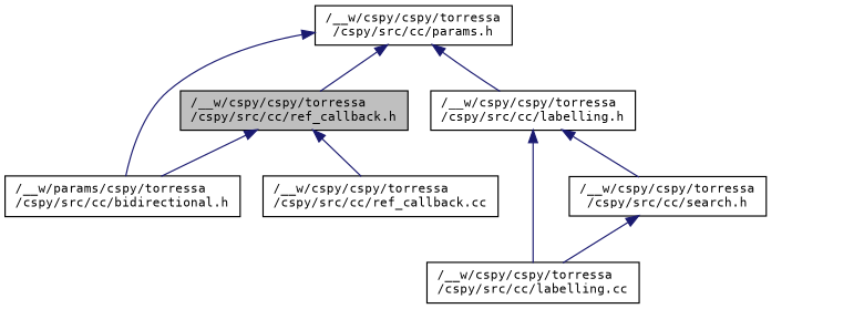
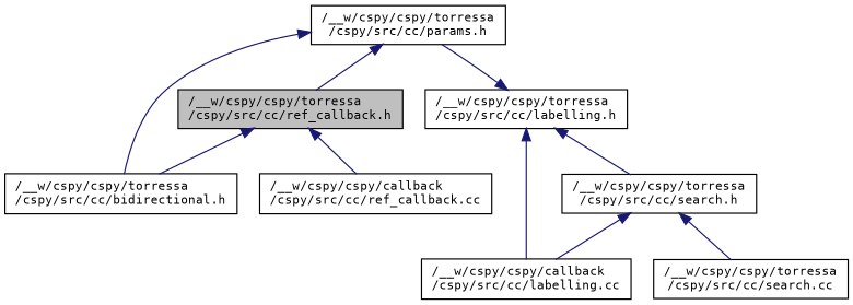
  digraph {
    fontname="DejaVu Sans Mono"
    node [color=black fontname="DejaVu Sans Mono" fontsize=10 shape=record]
    edge [color=midnightblue dir=back fontname="DejaVu Sans Mono" fontsize=10 labelfontname=Helvetica labelfontsize=10 style=solid]
    n1 [fillcolor=grey75 fontcolor=black height=0.2 label="/__w/cspy/cspy/torressa\l/cspy/src/cc/ref_callback.h" style=filled width=0.4]
-   n2 [height=0.2 label="/__w/params/cspy/torressa\l/cspy/src/cc/bidirectional.h" width=0.4]
-   n3 [height=0.2 label="/__w/cspy/cspy/torressa\l/cspy/src/cc/ref_callback.cc" width=0.4]
+   n2 [height=0.2 label="/__w/cspy/cspy/torressa\l/cspy/src/cc/bidirectional.h" width=0.4]
+   n3 [height=0.2 label="/__w/cspy/cspy/callback\l/cspy/src/cc/ref_callback.cc" width=0.4]
    n4 [height=0.2 label="/__w/cspy/cspy/torressa\l/cspy/src/cc/params.h" width=0.4]
    n5 [height=0.2 label="/__w/cspy/cspy/torressa\l/cspy/src/cc/labelling.h" width=0.4]
-   n6 [height=0.2 label="/__w/cspy/cspy/torressa\l/cspy/src/cc/labelling.cc" width=0.4]
+   n6 [height=0.2 label="/__w/cspy/cspy/callback\l/cspy/src/cc/labelling.cc" width=0.4]
    n7 [height=0.2 label="/__w/cspy/cspy/torressa\l/cspy/src/cc/search.h" width=0.4]
+   n8 [height=0.2 label="/__w/cspy/cspy/torressa\l/cspy/src/cc/search.cc" width=0.4]
    n1 -> n2
    n1 -> n3
    n4 -> n1
    n4 -> n2
-   n4 -> n5
+   n5 -> n4
    n5 -> n6
    n5 -> n7
    n7 -> n6
+   n7 -> n8
  }
